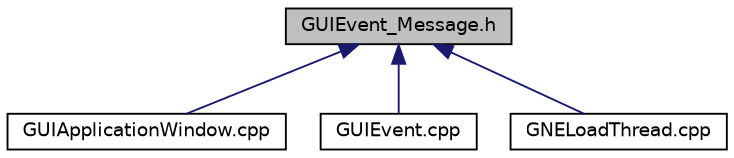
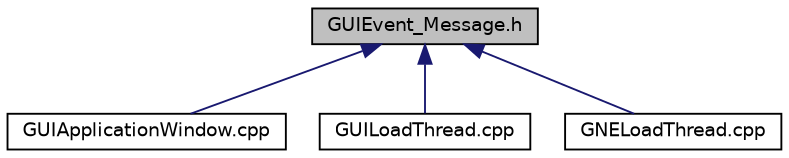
  digraph {
    node [color=black fillcolor=white fontname=Helvetica fontsize=10 shape=record style=filled]
    edge [color=midnightblue dir=back fontname=Helvetica fontsize=10 labelfontname=Helvetica labelfontsize=10 style=solid]
    n1 [fillcolor=grey75 fontcolor=black height=0.2 label="GUIEvent_Message.h" width=0.4]
    n2 [height=0.2 label="GUIApplicationWindow.cpp" width=0.4]
-   n3 [height=0.2 label="GUIEvent.cpp" width=0.4]
+   n3 [height=0.2 label="GUILoadThread.cpp" width=0.4]
    n4 [height=0.2 label="GNELoadThread.cpp" width=0.4]
    n1 -> n2
    n1 -> n3
    n1 -> n4
  }
